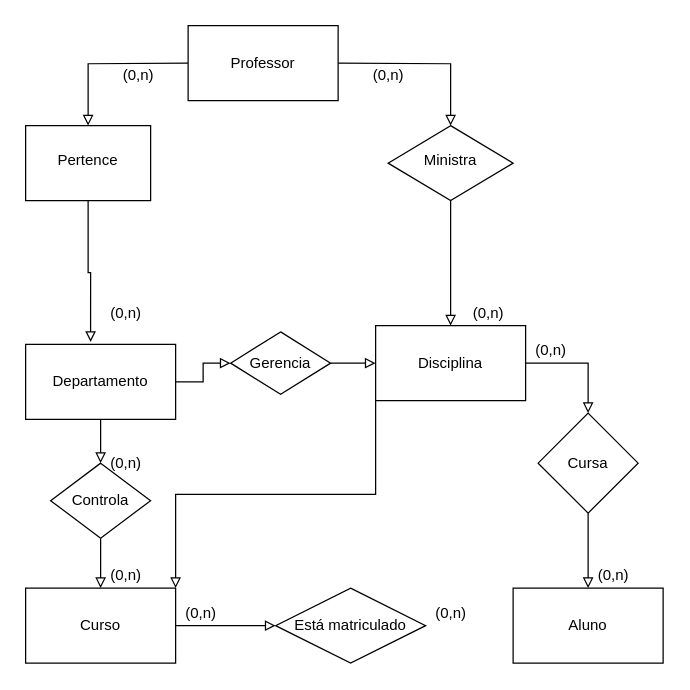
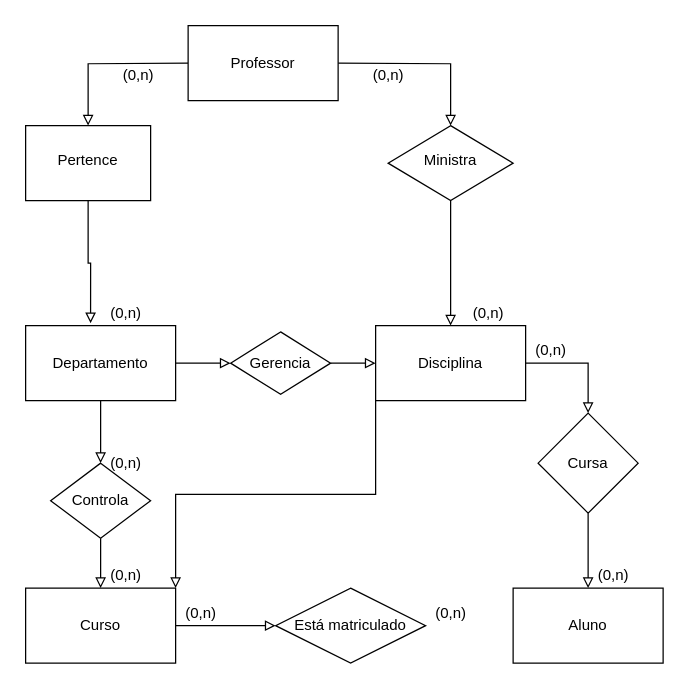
  <mxCell id="0" />
  <mxCell id="1" parent="0" />
  <mxCell id="2" style="edgeStyle=orthogonalEdgeStyle;rounded=0;orthogonalLoop=1;jettySize=auto;html=1;exitX=1;exitY=0.5;exitDx=0;exitDy=0;entryX=0.5;entryY=0;entryDx=0;entryDy=0;endArrow=block;endFill=0;" edge="1" parent="1" target="7"><mxGeometry relative="1" as="geometry"><mxPoint x="270" y="50" as="sourcePoint" /></mxGeometry></mxCell>
  <mxCell id="3" style="edgeStyle=orthogonalEdgeStyle;rounded=0;orthogonalLoop=1;jettySize=auto;html=1;exitX=0;exitY=0.5;exitDx=0;exitDy=0;entryX=0.5;entryY=0;entryDx=0;entryDy=0;endArrow=block;endFill=0;" edge="1" parent="1" target="5"><mxGeometry relative="1" as="geometry"><mxPoint x="150" y="50" as="sourcePoint" /></mxGeometry></mxCell>
  <mxCell id="4" style="edgeStyle=orthogonalEdgeStyle;rounded=0;orthogonalLoop=1;jettySize=auto;html=1;exitX=0.5;exitY=1;exitDx=0;exitDy=0;endArrow=block;endFill=0;entryX=0.433;entryY=-0.033;entryDx=0;entryDy=0;entryPerimeter=0;" edge="1" parent="1" source="5" target="15"><mxGeometry relative="1" as="geometry"><mxPoint x="70" y="230" as="targetPoint" /></mxGeometry></mxCell>
  <mxCell id="5" value="Pertence" style="whiteSpace=wrap;html=1;shadow=0;fontFamily=Helvetica;fontSize=12;align=center;strokeWidth=1;spacing=6;spacingTop=-4;rounded=0;" parent="1" vertex="1"><mxGeometry x="20" y="100" width="100" height="60" as="geometry" /></mxCell>
  <mxCell id="6" style="edgeStyle=orthogonalEdgeStyle;rounded=0;orthogonalLoop=1;jettySize=auto;html=1;endArrow=block;endFill=0;entryX=0.5;entryY=0;entryDx=0;entryDy=0;" edge="1" parent="1" source="7" target="18"><mxGeometry relative="1" as="geometry"><mxPoint x="360" y="230" as="targetPoint" /></mxGeometry></mxCell>
  <mxCell id="7" value="Ministra" style="rhombus;whiteSpace=wrap;html=1;shadow=0;fontFamily=Helvetica;fontSize=12;align=center;strokeWidth=1;spacing=6;spacingTop=-4;" parent="1" vertex="1"><mxGeometry x="310" y="100" width="100" height="60" as="geometry" /></mxCell>
  <mxCell id="8" value="(0,n)" style="text;html=1;align=center;verticalAlign=middle;resizable=0;points=[];autosize=1;strokeColor=none;fillColor=none;" vertex="1" parent="1"><mxGeometry x="90" y="50" width="40" height="20" as="geometry" /></mxCell>
  <mxCell id="9" value="(0,n)" style="text;html=1;align=center;verticalAlign=middle;resizable=0;points=[];autosize=1;strokeColor=none;fillColor=none;" vertex="1" parent="1"><mxGeometry x="290" y="50" width="40" height="20" as="geometry" /></mxCell>
  <mxCell id="10" value="(0,n)" style="text;html=1;align=center;verticalAlign=middle;resizable=0;points=[];autosize=1;strokeColor=none;fillColor=none;" vertex="1" parent="1"><mxGeometry x="80" y="240" width="40" height="20" as="geometry" /></mxCell>
  <mxCell id="11" value="(0,n)" style="text;html=1;align=center;verticalAlign=middle;resizable=0;points=[];autosize=1;strokeColor=none;fillColor=none;" vertex="1" parent="1"><mxGeometry x="370" y="240" width="40" height="20" as="geometry" /></mxCell>
  <mxCell id="12" value="Professor" style="rounded=0;whiteSpace=wrap;html=1;" vertex="1" parent="1"><mxGeometry x="150" y="20" width="120" height="60" as="geometry" /></mxCell>
  <mxCell id="13" style="edgeStyle=orthogonalEdgeStyle;rounded=0;orthogonalLoop=1;jettySize=auto;html=1;exitX=0.5;exitY=1;exitDx=0;exitDy=0;entryX=0.5;entryY=0;entryDx=0;entryDy=0;endArrow=block;endFill=0;" edge="1" parent="1" source="15" target="22"><mxGeometry relative="1" as="geometry" /></mxCell>
  <mxCell id="14" style="edgeStyle=orthogonalEdgeStyle;rounded=0;orthogonalLoop=1;jettySize=auto;html=1;exitX=1;exitY=0.5;exitDx=0;exitDy=0;entryX=0;entryY=0.5;entryDx=0;entryDy=0;endArrow=block;endFill=0;" edge="1" parent="1" source="15" target="20"><mxGeometry relative="1" as="geometry" /></mxCell>
- <mxCell id="15" value="Departamento" style="rounded=0;whiteSpace=wrap;html=1;" vertex="1" parent="1"><mxGeometry x="20" y="275" width="120" height="60" as="geometry" /></mxCell>
+ <mxCell id="15" value="Departamento" style="rounded=0;whiteSpace=wrap;html=1;" vertex="1" parent="1"><mxGeometry x="20" y="260" width="120" height="60" as="geometry" /></mxCell>
  <mxCell id="16" style="edgeStyle=orthogonalEdgeStyle;rounded=0;orthogonalLoop=1;jettySize=auto;html=1;exitX=1;exitY=0.5;exitDx=0;exitDy=0;entryX=0.5;entryY=0;entryDx=0;entryDy=0;endArrow=block;endFill=0;" edge="1" parent="1" source="18" target="33"><mxGeometry relative="1" as="geometry" /></mxCell>
  <mxCell id="17" style="edgeStyle=orthogonalEdgeStyle;rounded=0;orthogonalLoop=1;jettySize=auto;html=1;exitX=0;exitY=1;exitDx=0;exitDy=0;entryX=1;entryY=0;entryDx=0;entryDy=0;endArrow=block;endFill=0;" edge="1" parent="1" source="18" target="24"><mxGeometry relative="1" as="geometry" /></mxCell>
  <mxCell id="18" value="Disciplina" style="rounded=0;whiteSpace=wrap;html=1;" vertex="1" parent="1"><mxGeometry x="300" y="260" width="120" height="60" as="geometry" /></mxCell>
  <mxCell id="19" style="edgeStyle=orthogonalEdgeStyle;rounded=0;orthogonalLoop=1;jettySize=auto;html=1;exitX=1;exitY=0.5;exitDx=0;exitDy=0;entryX=0;entryY=0.5;entryDx=0;entryDy=0;endArrow=block;endFill=0;" edge="1" parent="1" source="20" target="18"><mxGeometry relative="1" as="geometry" /></mxCell>
  <mxCell id="20" value="Gerencia" style="rhombus;whiteSpace=wrap;html=1;" vertex="1" parent="1"><mxGeometry x="184" y="265" width="80" height="50" as="geometry" /></mxCell>
  <mxCell id="21" style="edgeStyle=orthogonalEdgeStyle;rounded=0;orthogonalLoop=1;jettySize=auto;html=1;exitX=0.5;exitY=1;exitDx=0;exitDy=0;entryX=0.5;entryY=0;entryDx=0;entryDy=0;endArrow=block;endFill=0;" edge="1" parent="1" source="22" target="24"><mxGeometry relative="1" as="geometry" /></mxCell>
  <mxCell id="22" value="Controla" style="rhombus;whiteSpace=wrap;html=1;" vertex="1" parent="1"><mxGeometry x="40" y="370" width="80" height="60" as="geometry" /></mxCell>
  <mxCell id="23" style="edgeStyle=orthogonalEdgeStyle;rounded=0;orthogonalLoop=1;jettySize=auto;html=1;exitX=1;exitY=0.5;exitDx=0;exitDy=0;entryX=0;entryY=0.5;entryDx=0;entryDy=0;endArrow=block;endFill=0;" edge="1" parent="1" source="24" target="27"><mxGeometry relative="1" as="geometry" /></mxCell>
  <mxCell id="24" value="Curso" style="rounded=0;whiteSpace=wrap;html=1;" vertex="1" parent="1"><mxGeometry x="20" y="470" width="120" height="60" as="geometry" /></mxCell>
  <mxCell id="25" value="(0,n)" style="text;html=1;align=center;verticalAlign=middle;resizable=0;points=[];autosize=1;strokeColor=none;fillColor=none;" vertex="1" parent="1"><mxGeometry x="80" y="360" width="40" height="20" as="geometry" /></mxCell>
  <mxCell id="26" value="(0,n)" style="text;html=1;align=center;verticalAlign=middle;resizable=0;points=[];autosize=1;strokeColor=none;fillColor=none;" vertex="1" parent="1"><mxGeometry x="80" y="450" width="40" height="20" as="geometry" /></mxCell>
  <mxCell id="27" value="Está matriculado" style="rhombus;whiteSpace=wrap;html=1;" vertex="1" parent="1"><mxGeometry x="220" y="470" width="120" height="60" as="geometry" /></mxCell>
  <mxCell id="28" style="edgeStyle=orthogonalEdgeStyle;rounded=0;orthogonalLoop=1;jettySize=auto;html=1;exitX=0.5;exitY=1;exitDx=0;exitDy=0;endArrow=block;endFill=0;" edge="1" parent="1" source="27" target="27"><mxGeometry relative="1" as="geometry" /></mxCell>
  <mxCell id="29" value="Aluno" style="rounded=0;whiteSpace=wrap;html=1;" vertex="1" parent="1"><mxGeometry x="410" y="470" width="120" height="60" as="geometry" /></mxCell>
  <mxCell id="30" value="(0,n)" style="text;html=1;align=center;verticalAlign=middle;resizable=0;points=[];autosize=1;strokeColor=none;fillColor=none;" vertex="1" parent="1"><mxGeometry x="140" y="480" width="40" height="20" as="geometry" /></mxCell>
  <mxCell id="31" value="(0,n)" style="text;html=1;align=center;verticalAlign=middle;resizable=0;points=[];autosize=1;strokeColor=none;fillColor=none;" vertex="1" parent="1"><mxGeometry x="340" y="480" width="40" height="20" as="geometry" /></mxCell>
  <mxCell id="32" style="edgeStyle=orthogonalEdgeStyle;rounded=0;orthogonalLoop=1;jettySize=auto;html=1;exitX=0.5;exitY=1;exitDx=0;exitDy=0;entryX=0.5;entryY=0;entryDx=0;entryDy=0;endArrow=block;endFill=0;" edge="1" parent="1" source="33" target="29"><mxGeometry relative="1" as="geometry" /></mxCell>
  <mxCell id="33" value="Cursa" style="rhombus;whiteSpace=wrap;html=1;" vertex="1" parent="1"><mxGeometry x="430" y="330" width="80" height="80" as="geometry" /></mxCell>
  <mxCell id="34" value="(0,n)" style="text;html=1;align=center;verticalAlign=middle;resizable=0;points=[];autosize=1;strokeColor=none;fillColor=none;" vertex="1" parent="1"><mxGeometry x="420" y="270" width="40" height="20" as="geometry" /></mxCell>
  <mxCell id="35" value="(0,n)" style="text;html=1;align=center;verticalAlign=middle;resizable=0;points=[];autosize=1;strokeColor=none;fillColor=none;" vertex="1" parent="1"><mxGeometry x="470" y="450" width="40" height="20" as="geometry" /></mxCell>
